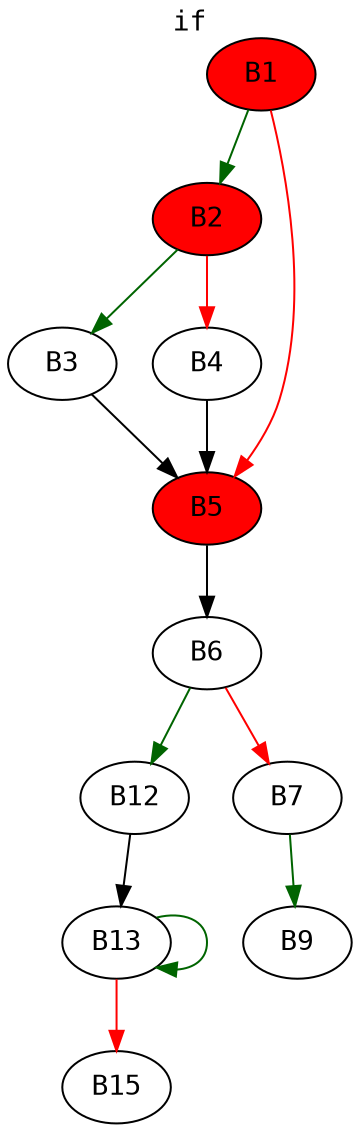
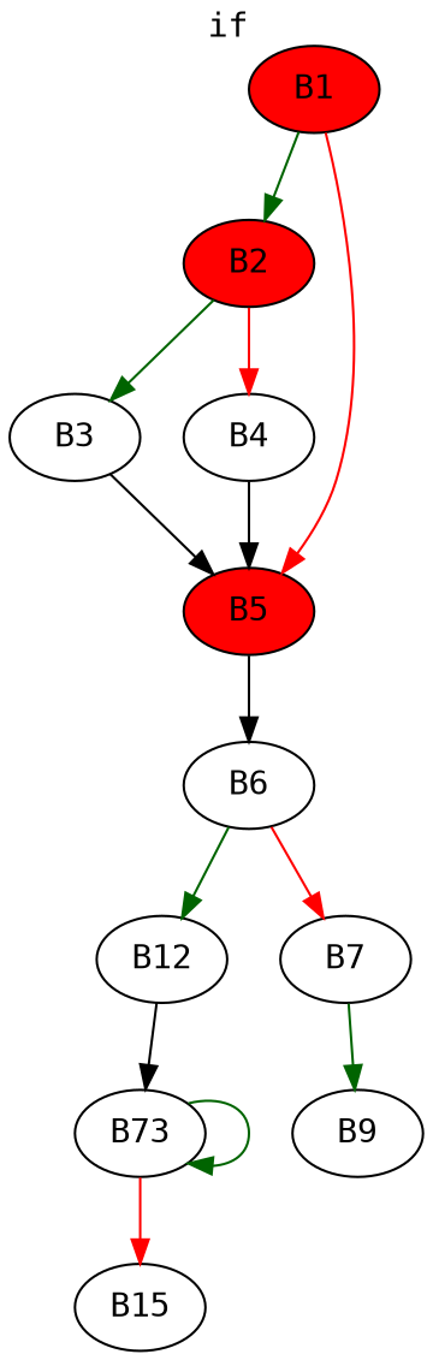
  strict digraph {
    fontname="DejaVu Sans Mono"
    node [fontname="DejaVu Sans Mono"]
    edge [color=darkgreen cond=true fontname="DejaVu Sans Mono"]
    B1 [entry=true fillcolor=red style=filled xlabel=if]
    B2 [fillcolor=red style=filled]
    B5 [fillcolor=red style=filled]
    B3
    B4
    B6
    B12
    B7
-   B13
+   B13 [label=B73]
    B9
    B15
    B1 -> B2
    B1 -> B5 [color=red cond=false]
    B2 -> B3
    B2 -> B4 [color=red cond=false]
    B5 -> B6 [color="" cond=""]
    B3 -> B5 [color="" cond=""]
    B4 -> B5 [color="" cond=""]
    B6 -> B12
    B6 -> B7 [color=red cond=false]
    B12 -> B13 [color="" cond=""]
    B7 -> B9
    B13 -> B13
    B13 -> B15 [color=red cond=false]
  }
